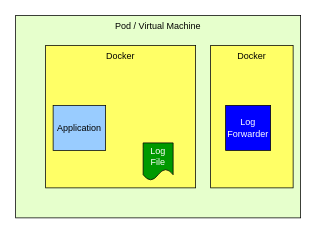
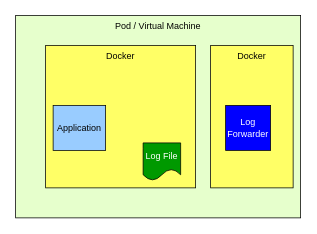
  <mxCell id="0" />
  <mxCell id="1" parent="0" />
  <mxCell id="2" value="Pod / Virtual Machine" style="rounded=0;whiteSpace=wrap;html=1;fillColor=#E6FFCC;verticalAlign=top;" vertex="1" parent="1"><mxGeometry x="20" y="20" width="380" height="270" as="geometry" /></mxCell>
  <mxCell id="3" value="Docker" style="rounded=0;whiteSpace=wrap;html=1;labelPosition=center;verticalLabelPosition=middle;align=center;verticalAlign=top;fillColor=#FFFF66;" vertex="1" parent="1"><mxGeometry x="280" y="60" width="110" height="190" as="geometry" /></mxCell>
  <mxCell id="4" value="Docker" style="rounded=0;whiteSpace=wrap;html=1;labelPosition=center;verticalLabelPosition=middle;align=center;verticalAlign=top;fillColor=#FFFF66;" parent="1" vertex="1"><mxGeometry x="60" y="60" width="200" height="190" as="geometry" /></mxCell>
  <mxCell id="5" value="Application" style="rounded=0;whiteSpace=wrap;html=1;fillColor=#99CCFF;" parent="1" vertex="1"><mxGeometry x="70" y="140" width="70" height="60" as="geometry" /></mxCell>
- <mxCell id="6" value="Log File" style="shape=document;whiteSpace=wrap;html=1;boundedLbl=1;fillColor=#009900;fontColor=#FFFFFF;" parent="1" vertex="1"><mxGeometry x="190" y="190" width="40" height="50" as="geometry" /></mxCell>
+ <mxCell id="6" value="Log File" style="shape=document;whiteSpace=wrap;html=1;boundedLbl=1;fillColor=#009900;fontColor=#FFFFFF;" parent="1" vertex="1"><mxGeometry x="190" y="190" width="50" height="50" as="geometry" /></mxCell>
  <mxCell id="7" value="Log Forwarder" style="whiteSpace=wrap;html=1;aspect=fixed;fillColor=#0000FF;fontColor=#FFFFFF;" parent="1" vertex="1"><mxGeometry x="300" y="140" width="60" height="60" as="geometry" /></mxCell>
